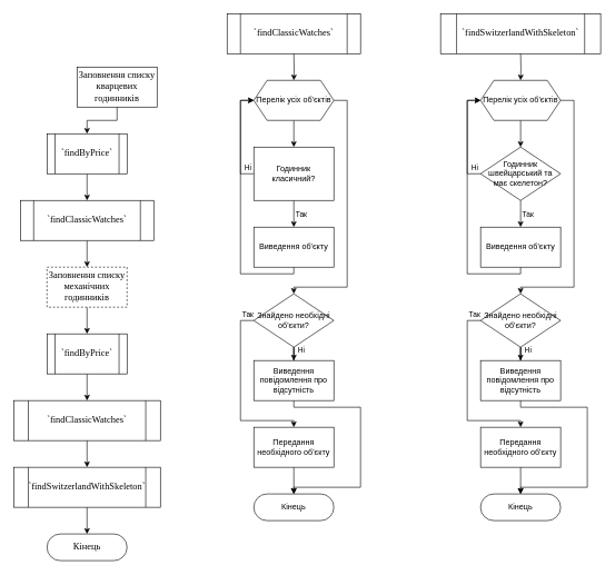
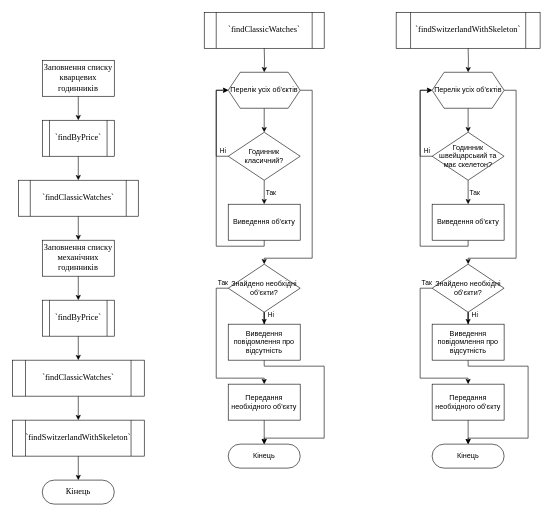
  <mxCell id="0" />
  <mxCell id="1" parent="0" />
  <mxCell id="2" value="" style="edgeStyle=orthogonalEdgeStyle;rounded=0;orthogonalLoop=1;jettySize=auto;html=1;fontFamily=Times New Roman;fontSize=14;labelBackgroundColor=none;" edge="1" parent="1" source="3" target="5"><mxGeometry relative="1" as="geometry" /></mxCell>
- <mxCell id="3" value="Заповнення списку кварцевих годинників" style="rounded=0;whiteSpace=wrap;html=1;fontFamily=Times New Roman;fontSize=14;labelBackgroundColor=none;" vertex="1" parent="1"><mxGeometry x="115" y="100" width="120" height="60" as="geometry" /></mxCell>
+ <mxCell id="3" value="Заповнення списку кварцевих годинників" style="rounded=0;whiteSpace=wrap;html=1;fontFamily=Times New Roman;fontSize=14;labelBackgroundColor=none;" vertex="1" parent="1"><mxGeometry x="70" y="100" width="120" height="60" as="geometry" /></mxCell>
  <mxCell id="4" value="" style="edgeStyle=orthogonalEdgeStyle;rounded=0;orthogonalLoop=1;jettySize=auto;html=1;fontFamily=Times New Roman;fontSize=14;labelBackgroundColor=none;" edge="1" parent="1" source="5" target="7"><mxGeometry relative="1" as="geometry" /></mxCell>
  <mxCell id="5" value="`&lt;span style=&quot;font-size: 14px;&quot;&gt;findByPrice&lt;/span&gt;&lt;span style=&quot;font-size: 14px;&quot;&gt;`&lt;/span&gt;" style="shape=process;whiteSpace=wrap;html=1;backgroundOutline=1;fontFamily=Times New Roman;fontSize=14;labelBackgroundColor=none;" vertex="1" parent="1"><mxGeometry x="70" y="200" width="120" height="60" as="geometry" /></mxCell>
  <mxCell id="6" value="" style="edgeStyle=orthogonalEdgeStyle;rounded=0;orthogonalLoop=1;jettySize=auto;html=1;fontFamily=Times New Roman;fontSize=14;labelBackgroundColor=none;" edge="1" parent="1" source="7" target="9"><mxGeometry relative="1" as="geometry" /></mxCell>
  <mxCell id="7" value="`&lt;span style=&quot;font-size: 14px;&quot;&gt;findClassicWatches&lt;/span&gt;&lt;span style=&quot;font-size: 14px;&quot;&gt;`&lt;/span&gt;" style="shape=process;whiteSpace=wrap;html=1;backgroundOutline=1;fontFamily=Times New Roman;fontSize=14;labelBackgroundColor=none;" vertex="1" parent="1"><mxGeometry x="30" y="300" width="200" height="60" as="geometry" /></mxCell>
  <mxCell id="8" value="" style="edgeStyle=orthogonalEdgeStyle;rounded=0;orthogonalLoop=1;jettySize=auto;html=1;fontFamily=Times New Roman;fontSize=14;labelBackgroundColor=none;" edge="1" parent="1" source="9" target="11"><mxGeometry relative="1" as="geometry" /></mxCell>
- <mxCell id="9" value="Заповнення списку механічних годинників" style="rounded=0;whiteSpace=wrap;html=1;fontFamily=Times New Roman;fontSize=14;labelBackgroundColor=none;dashed=1;" vertex="1" parent="1"><mxGeometry x="70" y="400" width="120" height="60" as="geometry" /></mxCell>
+ <mxCell id="9" value="Заповнення списку механічних годинників" style="rounded=0;whiteSpace=wrap;html=1;fontFamily=Times New Roman;fontSize=14;labelBackgroundColor=none;" vertex="1" parent="1"><mxGeometry x="70" y="400" width="120" height="60" as="geometry" /></mxCell>
  <mxCell id="10" value="" style="edgeStyle=orthogonalEdgeStyle;rounded=0;orthogonalLoop=1;jettySize=auto;html=1;fontFamily=Times New Roman;fontSize=14;labelBackgroundColor=none;" edge="1" parent="1" source="11" target="13"><mxGeometry relative="1" as="geometry" /></mxCell>
  <mxCell id="11" value="`&lt;span style=&quot;&quot;&gt;findByPrice&lt;/span&gt;&lt;span&gt;`&lt;/span&gt;" style="shape=process;whiteSpace=wrap;html=1;backgroundOutline=1;fontFamily=Times New Roman;fontSize=14;labelBackgroundColor=none;" vertex="1" parent="1"><mxGeometry x="70" y="500" width="120" height="60" as="geometry" /></mxCell>
  <mxCell id="12" value="" style="edgeStyle=orthogonalEdgeStyle;rounded=0;orthogonalLoop=1;jettySize=auto;html=1;fontFamily=Times New Roman;fontSize=14;labelBackgroundColor=none;" edge="1" parent="1" source="13" target="15"><mxGeometry relative="1" as="geometry" /></mxCell>
  <mxCell id="13" value="`&lt;span style=&quot;&quot;&gt;findClassicWatches&lt;/span&gt;&lt;span&gt;`&lt;/span&gt;" style="shape=process;whiteSpace=wrap;html=1;backgroundOutline=1;fontFamily=Times New Roman;fontSize=14;labelBackgroundColor=none;" vertex="1" parent="1"><mxGeometry x="20" y="600" width="220" height="60" as="geometry" /></mxCell>
  <mxCell id="14" value="" style="edgeStyle=orthogonalEdgeStyle;rounded=0;orthogonalLoop=1;jettySize=auto;html=1;fontFamily=Times New Roman;fontSize=14;labelBackgroundColor=none;" edge="1" parent="1" source="15" target="16"><mxGeometry relative="1" as="geometry" /></mxCell>
  <mxCell id="15" value="`&lt;span style=&quot;&quot;&gt;findSwitzerlandWithSkeleton&lt;/span&gt;&lt;span&gt;`&lt;/span&gt;" style="shape=process;whiteSpace=wrap;html=1;backgroundOutline=1;fontFamily=Times New Roman;fontSize=14;labelBackgroundColor=none;" vertex="1" parent="1"><mxGeometry x="20" y="700" width="220" height="60" as="geometry" /></mxCell>
  <mxCell id="16" value="Кінець" style="rounded=1;whiteSpace=wrap;html=1;arcSize=50;fontFamily=Times New Roman;fontSize=14;labelBackgroundColor=none;" vertex="1" parent="1"><mxGeometry x="70" y="800" width="120" height="40" as="geometry" /></mxCell>
  <mxCell id="17" value="`findClassicWatches`" style="shape=process;whiteSpace=wrap;html=1;backgroundOutline=1;fontFamily=Times New Roman;fontSize=14;labelBackgroundColor=none;" vertex="1" parent="1"><mxGeometry x="340" y="20" width="200" height="60" as="geometry" /></mxCell>
  <mxCell id="18" value="`findSwitzerlandWithSkeleton`" style="shape=process;whiteSpace=wrap;html=1;backgroundOutline=1;fontFamily=Times New Roman;fontSize=14;labelBackgroundColor=none;" vertex="1" parent="1"><mxGeometry x="660" y="20" width="240" height="60" as="geometry" /></mxCell>
  <mxCell id="19" value="" style="edgeStyle=orthogonalEdgeStyle;rounded=0;orthogonalLoop=1;jettySize=auto;html=1;" edge="1" parent="1" target="22"><mxGeometry relative="1" as="geometry"><mxPoint x="780" y="80" as="sourcePoint" /></mxGeometry></mxCell>
  <mxCell id="20" value="" style="edgeStyle=orthogonalEdgeStyle;rounded=0;orthogonalLoop=1;jettySize=auto;html=1;" edge="1" parent="1" source="22" target="27"><mxGeometry relative="1" as="geometry" /></mxCell>
  <mxCell id="21" style="edgeStyle=orthogonalEdgeStyle;rounded=0;orthogonalLoop=1;jettySize=auto;html=1;entryX=0.5;entryY=0;entryDx=0;entryDy=0;" edge="1" parent="1" source="22" target="34"><mxGeometry relative="1" as="geometry"><Array as="points"><mxPoint x="860" y="150" /><mxPoint x="860" y="430" /><mxPoint x="780" y="430" /></Array></mxGeometry></mxCell>
  <mxCell id="22" value="&lt;span&gt;Перелік усіх об'єктів&lt;/span&gt;" style="shape=hexagon;perimeter=hexagonPerimeter2;whiteSpace=wrap;html=1;fixedSize=1;" vertex="1" parent="1"><mxGeometry x="720" y="120" width="120" height="60" as="geometry" /></mxCell>
  <mxCell id="23" value="" style="edgeStyle=orthogonalEdgeStyle;rounded=0;orthogonalLoop=1;jettySize=auto;html=1;" edge="1" parent="1" source="27" target="29"><mxGeometry relative="1" as="geometry"><Array as="points"><mxPoint x="780" y="310" /><mxPoint x="780" y="310" /></Array></mxGeometry></mxCell>
  <mxCell id="24" value="Так" style="edgeLabel;html=1;align=center;verticalAlign=middle;resizable=0;points=[];" vertex="1" connectable="0" parent="23"><mxGeometry x="-0.8" relative="1" as="geometry"><mxPoint x="10" y="16" as="offset" /></mxGeometry></mxCell>
  <mxCell id="25" style="edgeStyle=orthogonalEdgeStyle;rounded=0;orthogonalLoop=1;jettySize=auto;html=1;exitX=0;exitY=0.5;exitDx=0;exitDy=0;" edge="1" parent="1" source="27"><mxGeometry relative="1" as="geometry"><mxPoint x="720" y="150" as="targetPoint" /><Array as="points"><mxPoint x="700" y="260" /><mxPoint x="700" y="150" /></Array></mxGeometry></mxCell>
  <mxCell id="26" value="Ні" style="edgeLabel;html=1;align=center;verticalAlign=middle;resizable=0;points=[];" vertex="1" connectable="0" parent="25"><mxGeometry x="-0.92" relative="1" as="geometry"><mxPoint x="-4" y="-10" as="offset" /></mxGeometry></mxCell>
  <mxCell id="27" value="Годинник швейцарський та має скелетон?" style="rhombus;whiteSpace=wrap;html=1;" vertex="1" parent="1"><mxGeometry x="720" y="220" width="120" height="80" as="geometry" /></mxCell>
  <mxCell id="28" style="edgeStyle=orthogonalEdgeStyle;rounded=0;orthogonalLoop=1;jettySize=auto;html=1;entryX=0;entryY=0.5;entryDx=0;entryDy=0;" edge="1" parent="1" source="29" target="22"><mxGeometry relative="1" as="geometry"><Array as="points"><mxPoint x="780" y="410" /><mxPoint x="700" y="410" /><mxPoint x="700" y="150" /></Array></mxGeometry></mxCell>
  <mxCell id="29" value="Виведення об'єкту" style="rounded=0;whiteSpace=wrap;html=1;" vertex="1" parent="1"><mxGeometry x="720" y="340" width="120" height="60" as="geometry" /></mxCell>
  <mxCell id="30" value="" style="edgeStyle=orthogonalEdgeStyle;rounded=0;orthogonalLoop=1;jettySize=auto;html=1;" edge="1" parent="1" source="34" target="37"><mxGeometry relative="1" as="geometry" /></mxCell>
  <mxCell id="31" value="Ні" style="edgeLabel;html=1;align=center;verticalAlign=middle;resizable=0;points=[];" vertex="1" connectable="0" parent="30"><mxGeometry x="0.515" y="1" relative="1" as="geometry"><mxPoint x="9" y="-0.56" as="offset" /></mxGeometry></mxCell>
  <mxCell id="32" style="edgeStyle=orthogonalEdgeStyle;rounded=0;orthogonalLoop=1;jettySize=auto;html=1;exitX=0;exitY=0.5;exitDx=0;exitDy=0;" edge="1" parent="1" source="34" target="39"><mxGeometry relative="1" as="geometry"><Array as="points"><mxPoint x="700" y="480" /><mxPoint x="700" y="630" /><mxPoint x="780" y="630" /></Array></mxGeometry></mxCell>
  <mxCell id="33" value="Так" style="edgeLabel;html=1;align=center;verticalAlign=middle;resizable=0;points=[];" vertex="1" connectable="0" parent="32"><mxGeometry x="-0.9" relative="1" as="geometry"><mxPoint x="3.06" y="-10" as="offset" /></mxGeometry></mxCell>
  <mxCell id="34" value="Знайдено необхідні об'єкти?" style="rhombus;whiteSpace=wrap;html=1;" vertex="1" parent="1"><mxGeometry x="720" y="440" width="120" height="80" as="geometry" /></mxCell>
  <mxCell id="35" value="Кінець" style="rounded=1;whiteSpace=wrap;html=1;arcSize=50;" vertex="1" parent="1"><mxGeometry x="720" y="740" width="120" height="40" as="geometry" /></mxCell>
  <mxCell id="36" style="edgeStyle=orthogonalEdgeStyle;rounded=0;orthogonalLoop=1;jettySize=auto;html=1;entryX=0.5;entryY=0;entryDx=0;entryDy=0;" edge="1" parent="1" source="37" target="35"><mxGeometry relative="1" as="geometry"><Array as="points"><mxPoint x="780" y="610" /><mxPoint x="880" y="610" /><mxPoint x="880" y="730" /><mxPoint x="780" y="730" /></Array></mxGeometry></mxCell>
  <mxCell id="37" value="Виведення повідомлення про відсутність" style="rounded=0;whiteSpace=wrap;html=1;" vertex="1" parent="1"><mxGeometry x="720" y="540" width="120" height="60" as="geometry" /></mxCell>
  <mxCell id="38" value="" style="edgeStyle=orthogonalEdgeStyle;rounded=0;orthogonalLoop=1;jettySize=auto;html=1;" edge="1" parent="1" source="39" target="35"><mxGeometry relative="1" as="geometry" /></mxCell>
  <mxCell id="39" value="Передання необхідного об'єкту" style="rounded=0;whiteSpace=wrap;html=1;" vertex="1" parent="1"><mxGeometry x="720" y="640" width="120" height="60" as="geometry" /></mxCell>
  <mxCell id="40" value="" style="edgeStyle=orthogonalEdgeStyle;rounded=0;orthogonalLoop=1;jettySize=auto;html=1;" edge="1" parent="1" target="43"><mxGeometry relative="1" as="geometry"><mxPoint x="440" y="80" as="sourcePoint" /></mxGeometry></mxCell>
  <mxCell id="41" value="" style="edgeStyle=orthogonalEdgeStyle;rounded=0;orthogonalLoop=1;jettySize=auto;html=1;" edge="1" parent="1" source="43" target="48"><mxGeometry relative="1" as="geometry" /></mxCell>
  <mxCell id="42" style="edgeStyle=orthogonalEdgeStyle;rounded=0;orthogonalLoop=1;jettySize=auto;html=1;entryX=0.5;entryY=0;entryDx=0;entryDy=0;" edge="1" parent="1" source="43" target="55"><mxGeometry relative="1" as="geometry"><Array as="points"><mxPoint x="520" y="150" /><mxPoint x="520" y="430" /><mxPoint x="440" y="430" /></Array></mxGeometry></mxCell>
  <mxCell id="43" value="&lt;span&gt;Перелік усіх об'єктів&lt;/span&gt;" style="shape=hexagon;perimeter=hexagonPerimeter2;whiteSpace=wrap;html=1;fixedSize=1;" vertex="1" parent="1"><mxGeometry x="380" y="120" width="120" height="60" as="geometry" /></mxCell>
  <mxCell id="44" value="" style="edgeStyle=orthogonalEdgeStyle;rounded=0;orthogonalLoop=1;jettySize=auto;html=1;" edge="1" parent="1" source="48" target="50"><mxGeometry relative="1" as="geometry"><Array as="points"><mxPoint x="440" y="310" /><mxPoint x="440" y="310" /></Array></mxGeometry></mxCell>
  <mxCell id="45" value="Так" style="edgeLabel;html=1;align=center;verticalAlign=middle;resizable=0;points=[];" vertex="1" connectable="0" parent="44"><mxGeometry x="-0.8" relative="1" as="geometry"><mxPoint x="10" y="16" as="offset" /></mxGeometry></mxCell>
  <mxCell id="46" style="edgeStyle=orthogonalEdgeStyle;rounded=0;orthogonalLoop=1;jettySize=auto;html=1;exitX=0;exitY=0.5;exitDx=0;exitDy=0;" edge="1" parent="1" source="48"><mxGeometry relative="1" as="geometry"><mxPoint x="380" y="150" as="targetPoint" /><Array as="points"><mxPoint x="360" y="260" /><mxPoint x="360" y="150" /></Array></mxGeometry></mxCell>
  <mxCell id="47" value="Ні" style="edgeLabel;html=1;align=center;verticalAlign=middle;resizable=0;points=[];" vertex="1" connectable="0" parent="46"><mxGeometry x="-0.92" relative="1" as="geometry"><mxPoint x="-4" y="-10" as="offset" /></mxGeometry></mxCell>
- <mxCell id="48" value="Годинник класичний?" style="whiteSpace=wrap;html=1;rounded=0;" vertex="1" parent="1"><mxGeometry x="380" y="220" width="120" height="80" as="geometry" /></mxCell>
+ <mxCell id="48" value="Годинник класичний?" style="rhombus;whiteSpace=wrap;html=1;" vertex="1" parent="1"><mxGeometry x="380" y="220" width="120" height="80" as="geometry" /></mxCell>
  <mxCell id="49" style="edgeStyle=orthogonalEdgeStyle;rounded=0;orthogonalLoop=1;jettySize=auto;html=1;entryX=0;entryY=0.5;entryDx=0;entryDy=0;" edge="1" parent="1" source="50" target="43"><mxGeometry relative="1" as="geometry"><Array as="points"><mxPoint x="440" y="410" /><mxPoint x="360" y="410" /><mxPoint x="360" y="150" /></Array></mxGeometry></mxCell>
  <mxCell id="50" value="Виведення об'єкту" style="rounded=0;whiteSpace=wrap;html=1;" vertex="1" parent="1"><mxGeometry x="380" y="340" width="120" height="60" as="geometry" /></mxCell>
  <mxCell id="51" value="" style="edgeStyle=orthogonalEdgeStyle;rounded=0;orthogonalLoop=1;jettySize=auto;html=1;" edge="1" parent="1" source="55" target="58"><mxGeometry relative="1" as="geometry" /></mxCell>
  <mxCell id="52" value="Ні" style="edgeLabel;html=1;align=center;verticalAlign=middle;resizable=0;points=[];" vertex="1" connectable="0" parent="51"><mxGeometry x="0.515" y="1" relative="1" as="geometry"><mxPoint x="9" y="-0.56" as="offset" /></mxGeometry></mxCell>
  <mxCell id="53" style="edgeStyle=orthogonalEdgeStyle;rounded=0;orthogonalLoop=1;jettySize=auto;html=1;exitX=0;exitY=0.5;exitDx=0;exitDy=0;" edge="1" parent="1" source="55" target="60"><mxGeometry relative="1" as="geometry"><Array as="points"><mxPoint x="360" y="480" /><mxPoint x="360" y="630" /><mxPoint x="440" y="630" /></Array></mxGeometry></mxCell>
  <mxCell id="54" value="Так" style="edgeLabel;html=1;align=center;verticalAlign=middle;resizable=0;points=[];" vertex="1" connectable="0" parent="53"><mxGeometry x="-0.9" relative="1" as="geometry"><mxPoint x="3.06" y="-10" as="offset" /></mxGeometry></mxCell>
  <mxCell id="55" value="Знайдено необхідні об'єкти?" style="rhombus;whiteSpace=wrap;html=1;" vertex="1" parent="1"><mxGeometry x="380" y="440" width="120" height="80" as="geometry" /></mxCell>
  <mxCell id="56" value="Кінець" style="rounded=1;whiteSpace=wrap;html=1;arcSize=50;" vertex="1" parent="1"><mxGeometry x="380" y="740" width="120" height="40" as="geometry" /></mxCell>
  <mxCell id="57" style="edgeStyle=orthogonalEdgeStyle;rounded=0;orthogonalLoop=1;jettySize=auto;html=1;entryX=0.5;entryY=0;entryDx=0;entryDy=0;" edge="1" parent="1" source="58" target="56"><mxGeometry relative="1" as="geometry"><Array as="points"><mxPoint x="440" y="610" /><mxPoint x="540" y="610" /><mxPoint x="540" y="730" /><mxPoint x="440" y="730" /></Array></mxGeometry></mxCell>
  <mxCell id="58" value="Виведення повідомлення про відсутність" style="rounded=0;whiteSpace=wrap;html=1;" vertex="1" parent="1"><mxGeometry x="380" y="540" width="120" height="60" as="geometry" /></mxCell>
  <mxCell id="59" value="" style="edgeStyle=orthogonalEdgeStyle;rounded=0;orthogonalLoop=1;jettySize=auto;html=1;" edge="1" parent="1" source="60" target="56"><mxGeometry relative="1" as="geometry" /></mxCell>
  <mxCell id="60" value="Передання необхідного об'єкту" style="rounded=0;whiteSpace=wrap;html=1;" vertex="1" parent="1"><mxGeometry x="380" y="640" width="120" height="60" as="geometry" /></mxCell>
